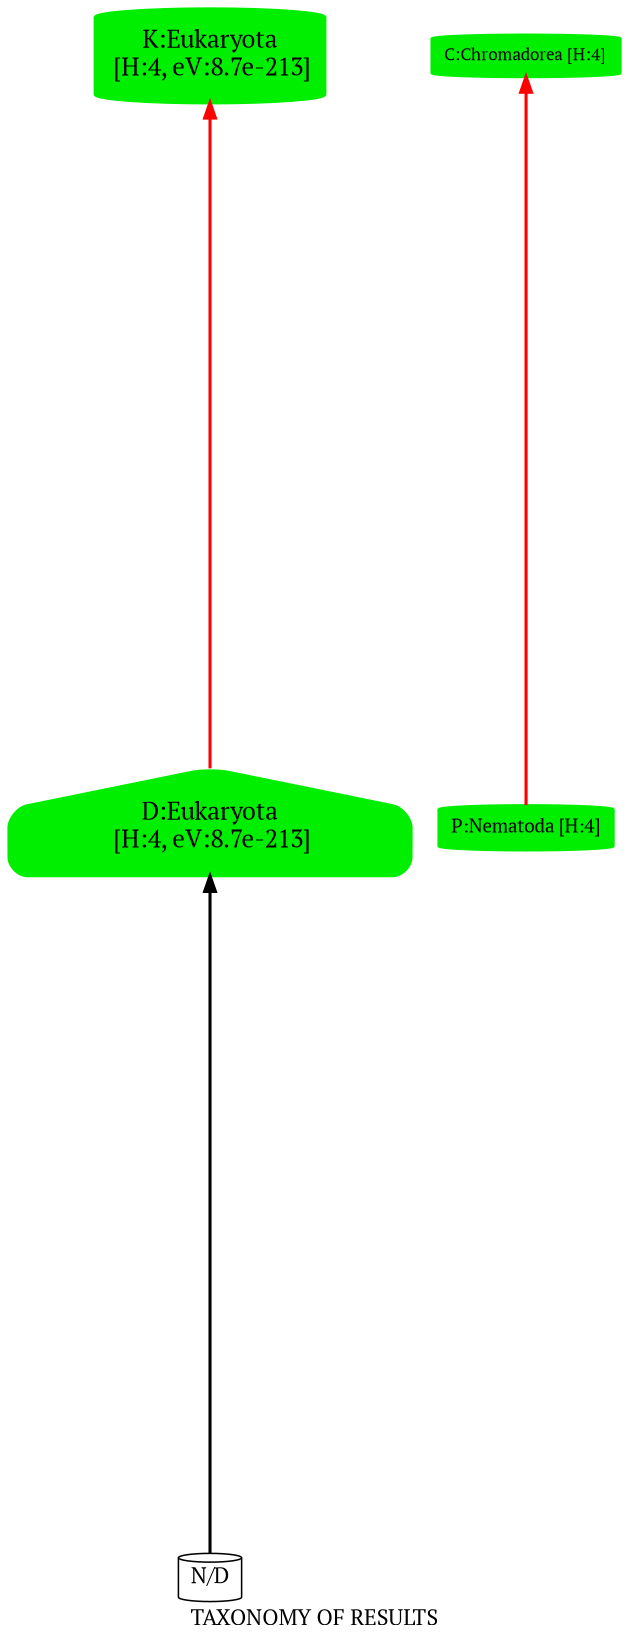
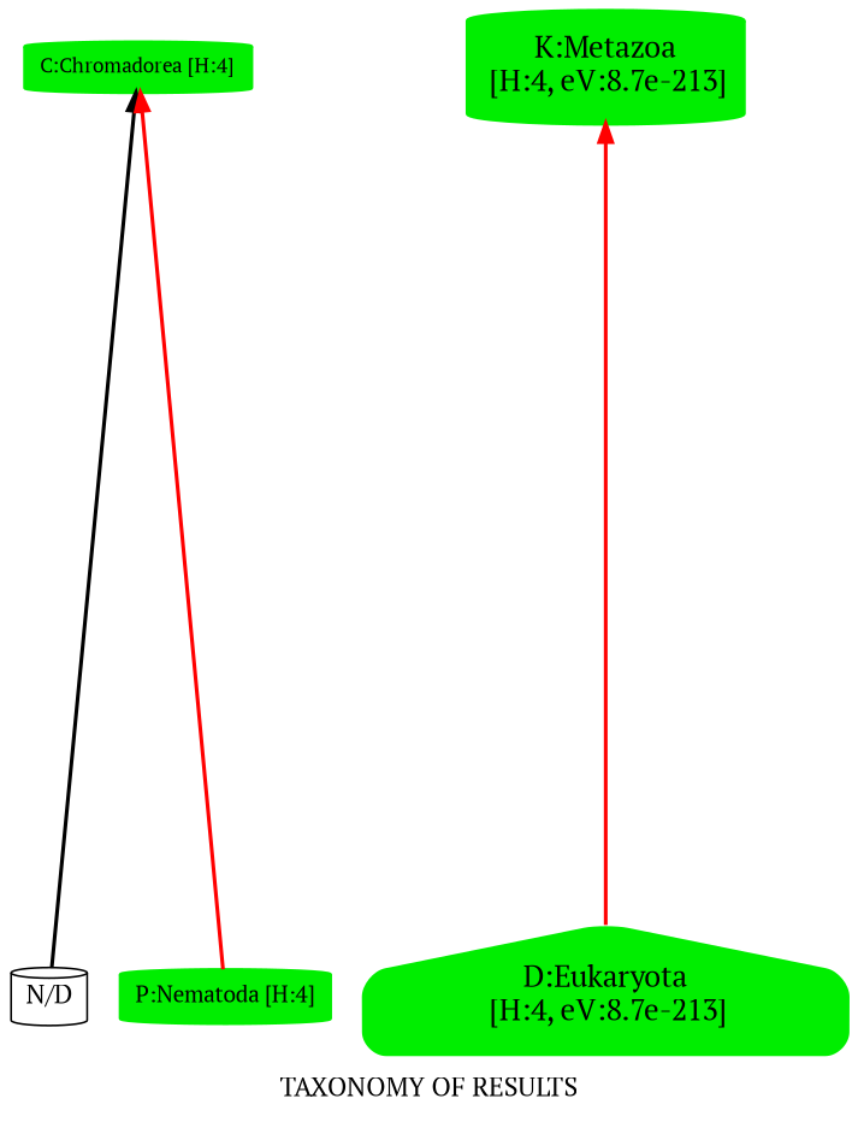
  digraph {
    fontname="PT Serif"
    label="TAXONOMY OF RESULTS"
    ranksep=6
    root="N/D"
    node [fontname="PT Serif" shape=cylinder color="#00ee00" fillcolor="#00ee00" fontsize=16 style="rounded,filled,bold"]
    edge [dir=back fontname="PT Serif" style=bold color="#ff0000"]
    "N/D" [height=0.1 width=0.1 color="" fillcolor="" fontsize="" style=""]
    n2 [height=0.01 label="D:Eukaryota\n [H:4, eV:8.7e-213]" shape=house width=0.01]
    n3 [fontsize=12 height=0.01 label="P:Nematoda [H:4]" width=0.01]
-   n4 [height=0.01 label="K:Eukaryota\n [H:4, eV:8.7e-213]" width=0.01]
+   n4 [height=0.01 label="K:Metazoa\n [H:4, eV:8.7e-213]" width=0.01]
    n5 [fontsize=11 height=0.01 label="C:Chromadorea [H:4]" width=0.01]
-   n2 -> "N/D" [color=""]
+   n5 -> "N/D" [color=""]
    n4 -> n2
    n5 -> n3
  }
